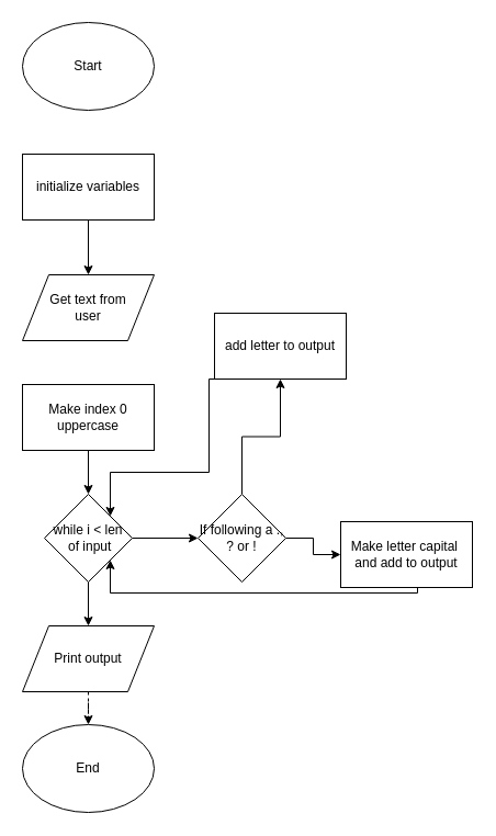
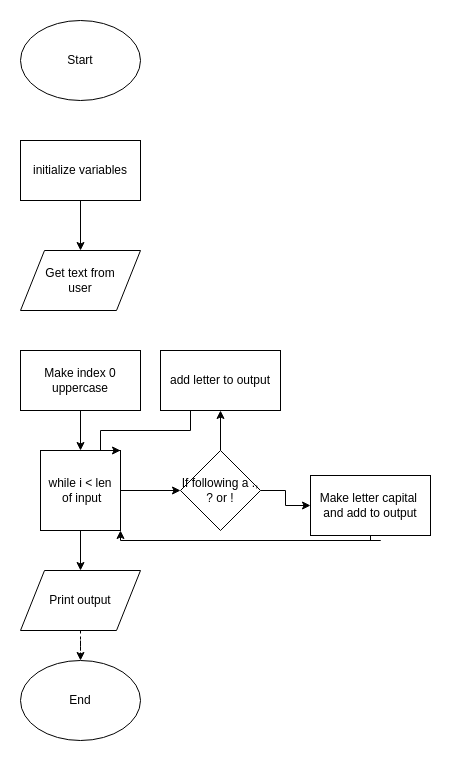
  <mxCell id="0" />
  <mxCell id="1" parent="0" />
  <mxCell id="2" value="Start" style="ellipse;whiteSpace=wrap;html=1;" vertex="1" parent="1"><mxGeometry x="20" y="20" width="120" height="80" as="geometry" /></mxCell>
  <mxCell id="3" style="edgeStyle=orthogonalEdgeStyle;rounded=0;orthogonalLoop=1;jettySize=auto;html=1;" edge="1" parent="1" source="4" target="5"><mxGeometry relative="1" as="geometry" /></mxCell>
  <mxCell id="4" value="initialize variables" style="rounded=0;whiteSpace=wrap;html=1;" vertex="1" parent="1"><mxGeometry x="20" y="140" width="120" height="60" as="geometry" /></mxCell>
  <mxCell id="5" value="Get text from&lt;br&gt;user" style="shape=parallelogram;perimeter=parallelogramPerimeter;whiteSpace=wrap;html=1;" vertex="1" parent="1"><mxGeometry x="20" y="250" width="120" height="60" as="geometry" /></mxCell>
  <mxCell id="6" style="edgeStyle=orthogonalEdgeStyle;rounded=0;orthogonalLoop=1;jettySize=auto;html=1;entryX=0.5;entryY=0;entryDx=0;entryDy=0;" edge="1" parent="1" source="7" target="10"><mxGeometry relative="1" as="geometry" /></mxCell>
  <mxCell id="7" value="Make index 0 uppercase" style="rounded=0;whiteSpace=wrap;html=1;" vertex="1" parent="1"><mxGeometry x="20" y="350" width="120" height="60" as="geometry" /></mxCell>
  <mxCell id="8" style="edgeStyle=orthogonalEdgeStyle;rounded=0;orthogonalLoop=1;jettySize=auto;html=1;entryX=0;entryY=0.5;entryDx=0;entryDy=0;" edge="1" parent="1" source="10" target="13"><mxGeometry relative="1" as="geometry" /></mxCell>
  <mxCell id="9" style="edgeStyle=orthogonalEdgeStyle;rounded=0;orthogonalLoop=1;jettySize=auto;html=1;entryX=0.5;entryY=0;entryDx=0;entryDy=0;" edge="1" parent="1" source="10" target="19"><mxGeometry relative="1" as="geometry" /></mxCell>
- <mxCell id="10" value="while i &amp;lt; len&lt;br&gt;&amp;nbsp;of input" style="rhombus;whiteSpace=wrap;html=1;" vertex="1" parent="1"><mxGeometry x="40" y="450" width="80" height="80" as="geometry" /></mxCell>
+ <mxCell id="10" value="while i &amp;lt; len&lt;br&gt;&amp;nbsp;of input" style="whiteSpace=wrap;html=1;rounded=0;" vertex="1" parent="1"><mxGeometry x="40" y="450" width="80" height="80" as="geometry" /></mxCell>
  <mxCell id="11" style="edgeStyle=orthogonalEdgeStyle;rounded=0;orthogonalLoop=1;jettySize=auto;html=1;entryX=0;entryY=0.5;entryDx=0;entryDy=0;" edge="1" parent="1" source="13" target="15"><mxGeometry relative="1" as="geometry" /></mxCell>
  <mxCell id="12" style="edgeStyle=orthogonalEdgeStyle;rounded=0;orthogonalLoop=1;jettySize=auto;html=1;entryX=0.5;entryY=1;entryDx=0;entryDy=0;" edge="1" parent="1" source="13" target="17"><mxGeometry relative="1" as="geometry" /></mxCell>
  <mxCell id="13" value="If following a ., ? or !" style="rhombus;whiteSpace=wrap;html=1;" vertex="1" parent="1"><mxGeometry x="180" y="450" width="80" height="80" as="geometry" /></mxCell>
  <mxCell id="14" style="edgeStyle=orthogonalEdgeStyle;rounded=0;orthogonalLoop=1;jettySize=auto;html=1;entryX=1;entryY=1;entryDx=0;entryDy=0;exitX=0.5;exitY=1;exitDx=0;exitDy=0;" edge="1" parent="1" source="15" target="10"><mxGeometry relative="1" as="geometry"><Array as="points"><mxPoint x="380" y="540" /><mxPoint x="100" y="540" /></Array></mxGeometry></mxCell>
  <mxCell id="15" value="Make letter capital&amp;nbsp;&lt;br&gt;and add to output" style="rounded=0;whiteSpace=wrap;html=1;" vertex="1" parent="1"><mxGeometry x="310" y="475" width="120" height="60" as="geometry" /></mxCell>
  <mxCell id="16" style="edgeStyle=orthogonalEdgeStyle;rounded=0;orthogonalLoop=1;jettySize=auto;html=1;entryX=1;entryY=0;entryDx=0;entryDy=0;exitX=0.25;exitY=1;exitDx=0;exitDy=0;" edge="1" parent="1" source="17" target="10"><mxGeometry relative="1" as="geometry"><Array as="points"><mxPoint x="190" y="430" /><mxPoint x="100" y="430" /></Array></mxGeometry></mxCell>
- <mxCell id="17" value="add letter to output" style="rounded=0;whiteSpace=wrap;html=1;" vertex="1" parent="1"><mxGeometry x="195" y="285" width="120" height="60" as="geometry" /></mxCell>
+ <mxCell id="17" value="add letter to output" style="rounded=0;whiteSpace=wrap;html=1;" vertex="1" parent="1"><mxGeometry x="160" y="350" width="120" height="60" as="geometry" /></mxCell>
  <mxCell id="18" style="edgeStyle=orthogonalEdgeStyle;rounded=0;orthogonalLoop=1;jettySize=auto;html=1;entryX=0.5;entryY=0;entryDx=0;entryDy=0;dashed=1;" edge="1" parent="1" source="19" target="20"><mxGeometry relative="1" as="geometry" /></mxCell>
  <mxCell id="19" value="Print output" style="shape=parallelogram;perimeter=parallelogramPerimeter;whiteSpace=wrap;html=1;" vertex="1" parent="1"><mxGeometry x="20" y="570" width="120" height="60" as="geometry" /></mxCell>
  <mxCell id="20" value="End" style="ellipse;whiteSpace=wrap;html=1;" vertex="1" parent="1"><mxGeometry x="20" y="660" width="120" height="80" as="geometry" /></mxCell>
